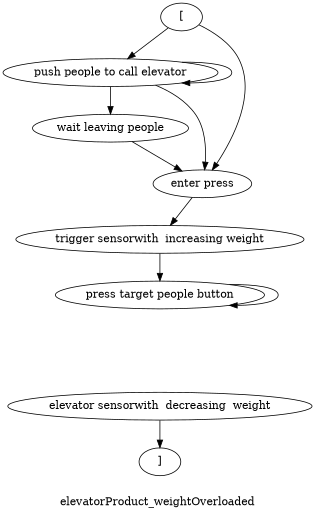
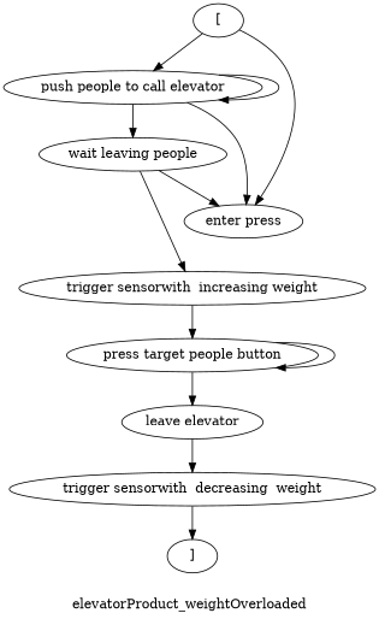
  digraph {
    label=elevatorProduct_weightOverloaded
    rankdir=TB
    n1 [label="["]
    n2 [label="push people to call elevator"]
    n3 [label="enter press"]
    n4 [label="wait leaving people"]
    n5 [label="trigger sensorwith  increasing weight"]
    n6 [label="press target people button"]
-   n8 [label="elevator sensorwith  decreasing  weight"]
+   n7 [label="leave elevator"]
+   n8 [label="trigger sensorwith  decreasing  weight"]
    n9 [label="]"]
    n1 -> n2
    n1 -> n3
    n2 -> n2
    n2 -> n3
    n2 -> n4
-   n3 -> n5
+   n4 -> n5
    n4 -> n3
    n5 -> n6
    n6 -> n6
+   n6 -> n7
+   n7 -> n8
    n8 -> n9
  }
